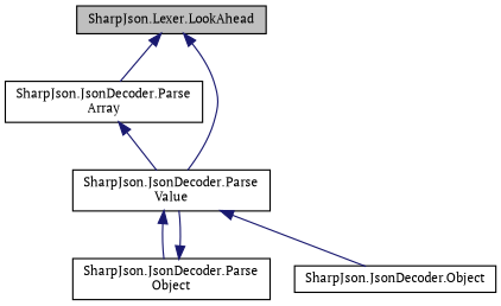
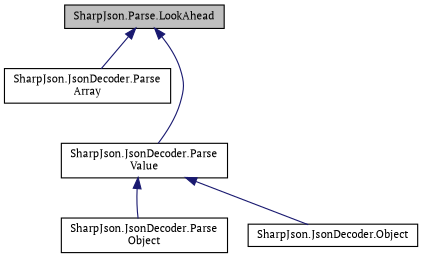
  digraph {
    fontname="PT Serif"
    rankdir=TB
    node [color=black fillcolor=white fontname="PT Serif" fontsize=10 shape=record style=filled]
    edge [color=midnightblue dir=back fontname="PT Serif" fontsize=10 labelfontname=Helvetica labelfontsize=10 style=solid]
-   n1 [fillcolor=grey75 fontcolor=black height=0.2 label="SharpJson.Lexer.LookAhead" width=0.4]
+   n1 [fillcolor=grey75 fontcolor=black height=0.2 label="SharpJson.Parse.LookAhead" width=0.4]
    n2 [height=0.2 label="SharpJson.JsonDecoder.Parse\lArray" width=0.4]
    n3 [height=0.2 label="SharpJson.JsonDecoder.Parse\lValue" width=0.4]
    n4 [height=0.2 label="SharpJson.JsonDecoder.Parse\lObject" width=0.4]
    n5 [height=0.2 label="SharpJson.JsonDecoder.Object" width=0.4]
    n1 -> n2
    n1 -> n3
-   n2 -> n3
    n3 -> n4
    n3 -> n5
-   n4 -> n3
  }
